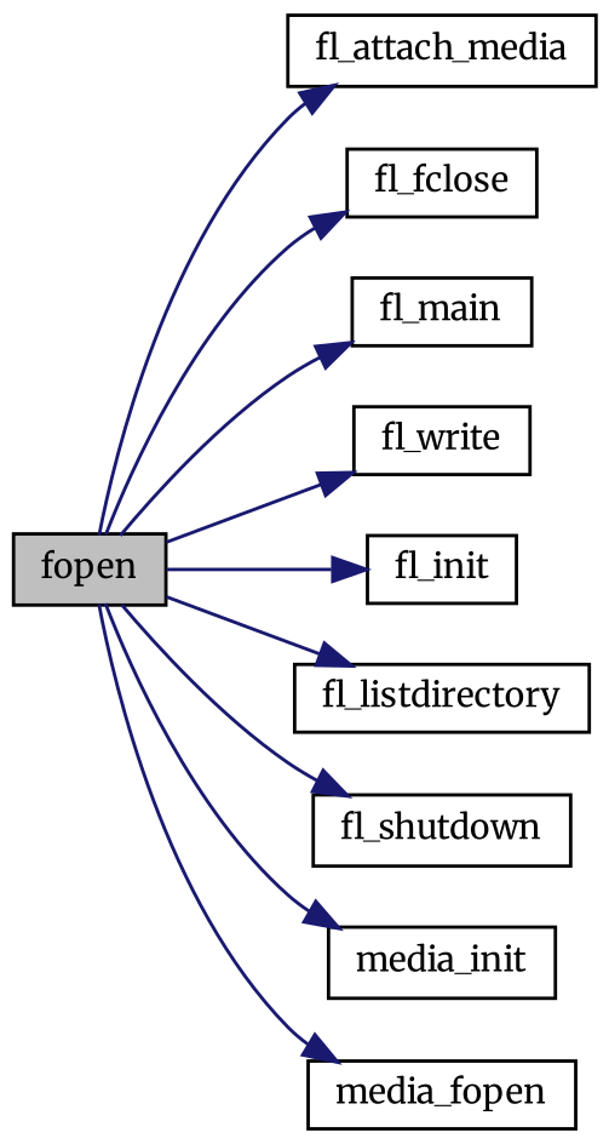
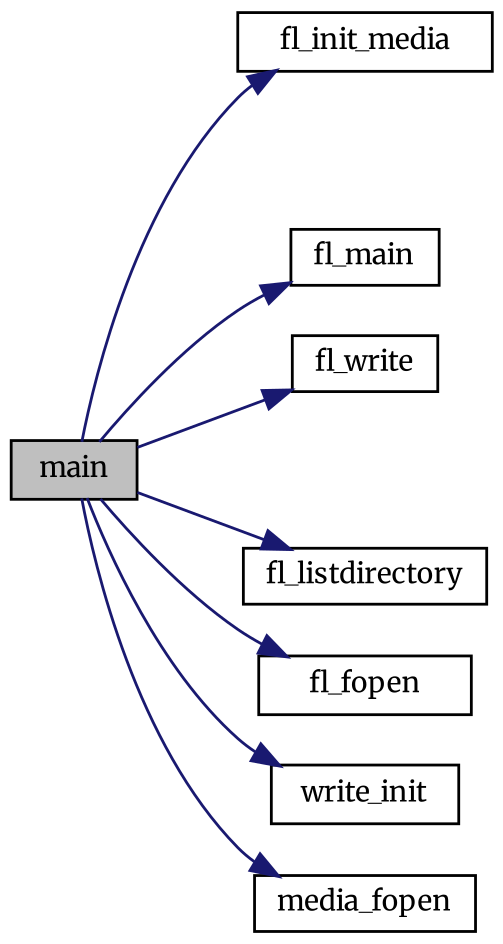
  digraph {
    fontname=Merriweather
    rankdir=LR
    node [color=black fillcolor=white fontname=Merriweather fontsize=10 shape=record style=filled]
    edge [color=midnightblue fontname=Merriweather fontsize=10 labelfontname=Helvetica labelfontsize=10 style=solid]
-   n1 [fillcolor=grey75 fontcolor=black height=0.2 label=fopen width=0.4]
-   n2 [height=0.2 label=fl_attach_media width=0.4]
-   n3 [height=0.2 label=fl_fclose width=0.4]
+   n1 [fillcolor=grey75 fontcolor=black height=0.2 label=main width=0.4]
+   n2 [height=0.2 label=fl_init_media width=0.4]
    n4 [height=0.2 label=fl_main width=0.4]
    n5 [height=0.2 label=fl_write width=0.4]
-   n6 [height=0.2 label=fl_init width=0.4]
    n7 [height=0.2 label=fl_listdirectory width=0.4]
-   n8 [height=0.2 label=fl_shutdown width=0.4]
-   n9 [height=0.2 label=media_init width=0.4]
+   n8 [height=0.2 label=fl_fopen width=0.4]
+   n9 [height=0.2 label=write_init width=0.4]
    n10 [height=0.2 label=media_fopen width=0.4]
    n1 -> n2
-   n1 -> n3
    n1 -> n4
    n1 -> n5
-   n1 -> n6
    n1 -> n7
    n1 -> n8
    n1 -> n9
    n1 -> n10
  }
